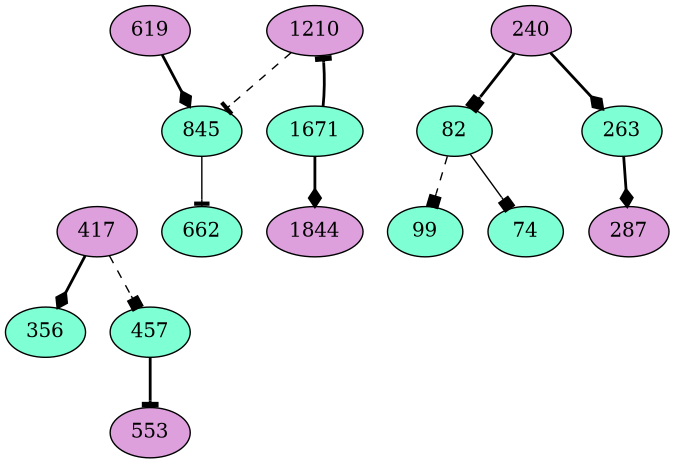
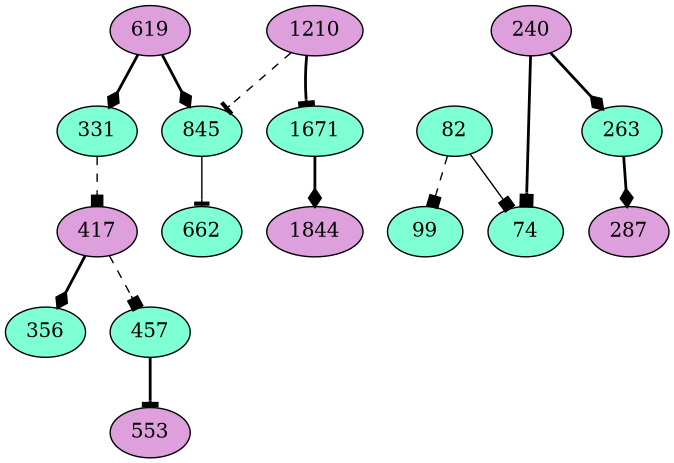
  digraph {
    node [fillcolor=aquamarine style=filled]
    edge [arrowhead=diamond style=bold]
    619 [fillcolor=plum]
+   331
    845
    417 [fillcolor=plum]
    1210 [fillcolor=plum]
    1671
    240 [fillcolor=plum]
    82
    263
    356
    457
    662
    1844 [fillcolor=plum]
    74
    99
    287 [fillcolor=plum]
    n17 [fillcolor=plum label=553]
+   619 -> 331
    619 -> 845
+   331 -> 417 [arrowhead=box style=dashed]
    845 -> 662 [arrowhead=tee style=solid]
    417 -> 356
    417 -> 457 [arrowhead=box style=dashed]
    1210 -> 845 [arrowhead=tee style=dashed]
-   1671 -> 1210 [arrowhead=tee]
+   1210 -> 1671 [arrowhead=tee]
    1671 -> 1844
-   240 -> 82 [arrowhead=box]
+   240 -> 74 [arrowhead=box]
    240 -> 263
    82 -> 74 [arrowhead=box style=solid]
    82 -> 99 [arrowhead=box style=dashed]
    263 -> 287
    457 -> n17 [arrowhead=tee]
  }
